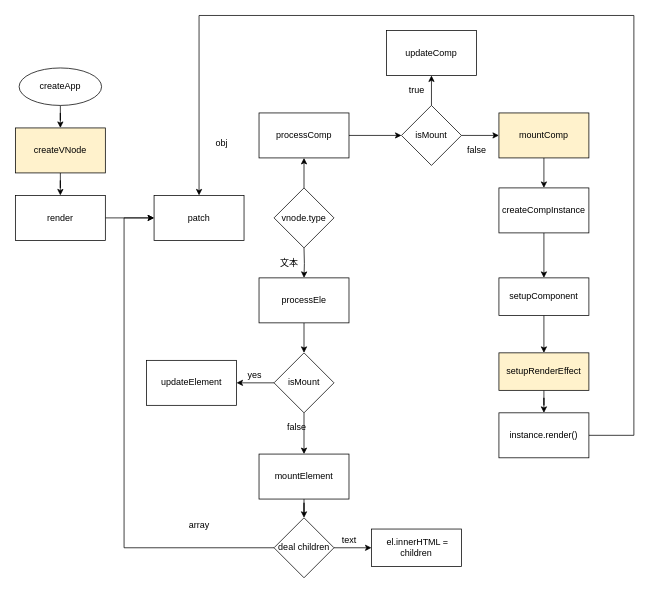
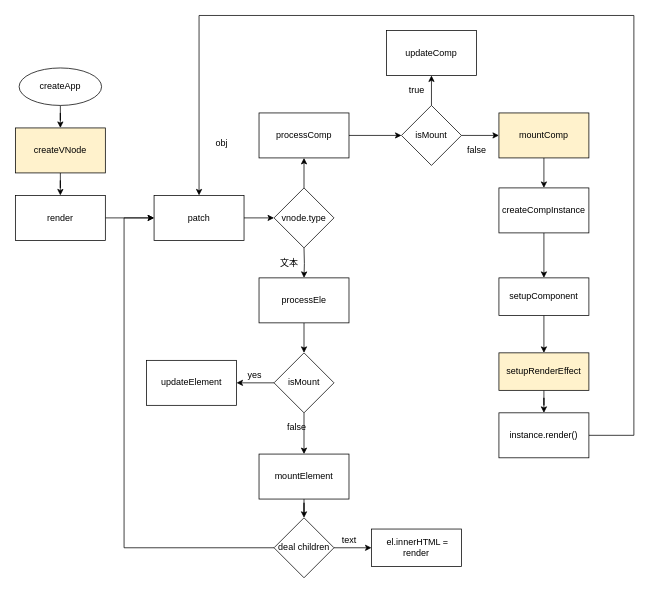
  <mxCell id="0" />
  <mxCell id="1" parent="0" />
  <mxCell id="2" value="" style="edgeStyle=orthogonalEdgeStyle;rounded=0;orthogonalLoop=1;jettySize=auto;html=1;" edge="1" parent="1" source="3" target="5"><mxGeometry relative="1" as="geometry" /></mxCell>
  <mxCell id="3" value="createApp" style="ellipse;whiteSpace=wrap;html=1;" vertex="1" parent="1"><mxGeometry x="25" y="90" width="110" height="50" as="geometry" /></mxCell>
  <mxCell id="4" value="" style="edgeStyle=orthogonalEdgeStyle;rounded=0;orthogonalLoop=1;jettySize=auto;html=1;" edge="1" parent="1" source="5" target="7"><mxGeometry relative="1" as="geometry" /></mxCell>
  <mxCell id="5" value="createVNode" style="whiteSpace=wrap;html=1;fillColor=#fff2cc;" vertex="1" parent="1"><mxGeometry x="20" y="170" width="120" height="60" as="geometry" /></mxCell>
  <mxCell id="6" value="" style="edgeStyle=orthogonalEdgeStyle;rounded=0;orthogonalLoop=1;jettySize=auto;html=1;" edge="1" parent="1" source="7" target="9"><mxGeometry relative="1" as="geometry" /></mxCell>
  <mxCell id="7" value="render" style="whiteSpace=wrap;html=1;" vertex="1" parent="1"><mxGeometry x="20" y="260" width="120" height="60" as="geometry" /></mxCell>
+ <mxCell id="8" value="" style="edgeStyle=orthogonalEdgeStyle;rounded=0;orthogonalLoop=1;jettySize=auto;html=1;" edge="1" parent="1" source="9" target="12"><mxGeometry relative="1" as="geometry" /></mxCell>
  <mxCell id="9" value="patch" style="whiteSpace=wrap;html=1;" vertex="1" parent="1"><mxGeometry x="205" y="260" width="120" height="60" as="geometry" /></mxCell>
  <mxCell id="10" value="" style="edgeStyle=orthogonalEdgeStyle;rounded=0;orthogonalLoop=1;jettySize=auto;html=1;" edge="1" parent="1" source="12" target="14"><mxGeometry relative="1" as="geometry" /></mxCell>
  <mxCell id="11" value="" style="edgeStyle=orthogonalEdgeStyle;rounded=0;orthogonalLoop=1;jettySize=auto;html=1;startArrow=none;" edge="1" parent="1" target="17"><mxGeometry relative="1" as="geometry"><mxPoint x="405" y="330" as="sourcePoint" /></mxGeometry></mxCell>
  <mxCell id="12" value="vnode.type" style="rhombus;whiteSpace=wrap;html=1;" vertex="1" parent="1"><mxGeometry x="365" y="250" width="80" height="80" as="geometry" /></mxCell>
  <mxCell id="13" value="" style="edgeStyle=orthogonalEdgeStyle;rounded=0;orthogonalLoop=1;jettySize=auto;html=1;" edge="1" parent="1" source="14" target="22"><mxGeometry relative="1" as="geometry" /></mxCell>
  <mxCell id="14" value="processComp" style="whiteSpace=wrap;html=1;" vertex="1" parent="1"><mxGeometry x="345" y="150" width="120" height="60" as="geometry" /></mxCell>
  <mxCell id="15" value="obj" style="text;html=1;align=center;verticalAlign=middle;resizable=0;points=[];autosize=1;strokeColor=none;fillColor=none;" vertex="1" parent="1"><mxGeometry x="280" y="180" width="30" height="20" as="geometry" /></mxCell>
  <mxCell id="16" value="" style="edgeStyle=orthogonalEdgeStyle;rounded=0;orthogonalLoop=1;jettySize=auto;html=1;" edge="1" parent="1" source="17" target="30"><mxGeometry relative="1" as="geometry" /></mxCell>
  <mxCell id="17" value="processEle" style="whiteSpace=wrap;html=1;" vertex="1" parent="1"><mxGeometry x="345" y="370" width="120" height="60" as="geometry" /></mxCell>
  <mxCell id="18" value="" style="edgeStyle=orthogonalEdgeStyle;rounded=0;orthogonalLoop=1;jettySize=auto;html=1;endArrow=none;" edge="1" parent="1" source="12"><mxGeometry relative="1" as="geometry"><mxPoint x="405" y="330" as="sourcePoint" /><mxPoint x="405" y="330" as="targetPoint" /><Array as="points"><mxPoint x="405" y="330" /><mxPoint x="405" y="330" /></Array></mxGeometry></mxCell>
  <mxCell id="19" value="文本" style="text;html=1;align=center;verticalAlign=middle;resizable=0;points=[];autosize=1;strokeColor=none;fillColor=none;" vertex="1" parent="1"><mxGeometry x="365" y="340" width="40" height="20" as="geometry" /></mxCell>
  <mxCell id="20" value="" style="edgeStyle=orthogonalEdgeStyle;rounded=0;orthogonalLoop=1;jettySize=auto;html=1;" edge="1" parent="1" source="22" target="24"><mxGeometry relative="1" as="geometry" /></mxCell>
  <mxCell id="21" value="" style="edgeStyle=orthogonalEdgeStyle;rounded=0;orthogonalLoop=1;jettySize=auto;html=1;" edge="1" parent="1" source="22" target="26"><mxGeometry relative="1" as="geometry" /></mxCell>
  <mxCell id="22" value="isMount" style="rhombus;whiteSpace=wrap;html=1;" vertex="1" parent="1"><mxGeometry x="535" y="140" width="80" height="80" as="geometry" /></mxCell>
  <mxCell id="23" value="" style="edgeStyle=orthogonalEdgeStyle;rounded=0;orthogonalLoop=1;jettySize=auto;html=1;" edge="1" parent="1" source="24" target="37"><mxGeometry relative="1" as="geometry" /></mxCell>
  <mxCell id="24" value="mountComp" style="whiteSpace=wrap;html=1;fillColor=#fff2cc;" vertex="1" parent="1"><mxGeometry x="665" y="150" width="120" height="60" as="geometry" /></mxCell>
  <mxCell id="25" value="false" style="text;html=1;align=center;verticalAlign=middle;resizable=0;points=[];autosize=1;strokeColor=none;fillColor=none;" vertex="1" parent="1"><mxGeometry x="615" y="190" width="40" height="20" as="geometry" /></mxCell>
  <mxCell id="26" value="updateComp" style="whiteSpace=wrap;html=1;" vertex="1" parent="1"><mxGeometry x="515" y="40" width="120" height="60" as="geometry" /></mxCell>
  <mxCell id="27" value="true" style="text;html=1;align=center;verticalAlign=middle;resizable=0;points=[];autosize=1;strokeColor=none;fillColor=none;" vertex="1" parent="1"><mxGeometry x="535" y="110" width="40" height="20" as="geometry" /></mxCell>
  <mxCell id="28" value="" style="edgeStyle=orthogonalEdgeStyle;rounded=0;orthogonalLoop=1;jettySize=auto;html=1;" edge="1" parent="1" source="30" target="31"><mxGeometry relative="1" as="geometry" /></mxCell>
  <mxCell id="29" value="" style="edgeStyle=orthogonalEdgeStyle;rounded=0;orthogonalLoop=1;jettySize=auto;html=1;" edge="1" parent="1" source="30" target="34"><mxGeometry relative="1" as="geometry" /></mxCell>
  <mxCell id="30" value="isMount" style="rhombus;whiteSpace=wrap;html=1;" vertex="1" parent="1"><mxGeometry x="365" y="470" width="80" height="80" as="geometry" /></mxCell>
  <mxCell id="31" value="updateElement" style="whiteSpace=wrap;html=1;" vertex="1" parent="1"><mxGeometry x="195" y="480" width="120" height="60" as="geometry" /></mxCell>
  <mxCell id="32" value="yes" style="text;html=1;align=center;verticalAlign=middle;resizable=0;points=[];autosize=1;strokeColor=none;fillColor=none;" vertex="1" parent="1"><mxGeometry x="324" y="490" width="30" height="20" as="geometry" /></mxCell>
  <mxCell id="33" value="" style="edgeStyle=orthogonalEdgeStyle;rounded=0;orthogonalLoop=1;jettySize=auto;html=1;" edge="1" parent="1" source="34" target="46"><mxGeometry relative="1" as="geometry" /></mxCell>
  <mxCell id="34" value="mountElement" style="whiteSpace=wrap;html=1;" vertex="1" parent="1"><mxGeometry x="345" y="605" width="120" height="60" as="geometry" /></mxCell>
  <mxCell id="35" value="false" style="text;html=1;align=center;verticalAlign=middle;resizable=0;points=[];autosize=1;strokeColor=none;fillColor=none;" vertex="1" parent="1"><mxGeometry x="375" y="560" width="40" height="20" as="geometry" /></mxCell>
  <mxCell id="36" value="" style="edgeStyle=orthogonalEdgeStyle;rounded=0;orthogonalLoop=1;jettySize=auto;html=1;" edge="1" parent="1" source="37" target="39"><mxGeometry relative="1" as="geometry" /></mxCell>
  <mxCell id="37" value="createCompInstance" style="whiteSpace=wrap;html=1;" vertex="1" parent="1"><mxGeometry x="665" y="250" width="120" height="60" as="geometry" /></mxCell>
  <mxCell id="38" value="" style="edgeStyle=orthogonalEdgeStyle;rounded=0;orthogonalLoop=1;jettySize=auto;html=1;" edge="1" parent="1" source="39" target="41"><mxGeometry relative="1" as="geometry" /></mxCell>
  <mxCell id="39" value="setupComponent" style="whiteSpace=wrap;html=1;" vertex="1" parent="1"><mxGeometry x="665" y="370" width="120" height="50" as="geometry" /></mxCell>
  <mxCell id="40" value="" style="edgeStyle=orthogonalEdgeStyle;rounded=0;orthogonalLoop=1;jettySize=auto;html=1;" edge="1" parent="1" source="41" target="43"><mxGeometry relative="1" as="geometry" /></mxCell>
  <mxCell id="41" value="setupRenderEffect" style="whiteSpace=wrap;html=1;fillColor=#fff2cc;" vertex="1" parent="1"><mxGeometry x="665" y="470" width="120" height="50" as="geometry" /></mxCell>
  <mxCell id="42" style="edgeStyle=orthogonalEdgeStyle;rounded=0;orthogonalLoop=1;jettySize=auto;html=1;entryX=0.5;entryY=0;entryDx=0;entryDy=0;" edge="1" parent="1" source="43" target="9"><mxGeometry relative="1" as="geometry"><Array as="points"><mxPoint x="845" y="580" /><mxPoint x="845" y="20" /><mxPoint x="265" y="20" /></Array></mxGeometry></mxCell>
  <mxCell id="43" value="instance.render()" style="whiteSpace=wrap;html=1;" vertex="1" parent="1"><mxGeometry x="665" y="550" width="120" height="60" as="geometry" /></mxCell>
  <mxCell id="44" style="edgeStyle=orthogonalEdgeStyle;rounded=0;orthogonalLoop=1;jettySize=auto;html=1;" edge="1" parent="1" source="46" target="9"><mxGeometry relative="1" as="geometry"><Array as="points"><mxPoint x="165" y="730" /><mxPoint x="165" y="290" /></Array></mxGeometry></mxCell>
  <mxCell id="45" value="" style="edgeStyle=orthogonalEdgeStyle;rounded=0;orthogonalLoop=1;jettySize=auto;html=1;" edge="1" parent="1" source="46" target="48"><mxGeometry relative="1" as="geometry" /></mxCell>
  <mxCell id="46" value="deal children" style="rhombus;whiteSpace=wrap;html=1;" vertex="1" parent="1"><mxGeometry x="365" y="690" width="80" height="80" as="geometry" /></mxCell>
- <mxCell id="47" value="array" style="text;html=1;align=center;verticalAlign=middle;resizable=0;points=[];autosize=1;strokeColor=none;fillColor=none;" vertex="1" parent="1"><mxGeometry x="245" y="690" width="40" height="20" as="geometry" /></mxCell>
- <mxCell id="48" value="&amp;nbsp;el.innerHTML = children" style="whiteSpace=wrap;html=1;" vertex="1" parent="1"><mxGeometry x="495" y="705" width="120" height="50" as="geometry" /></mxCell>
+ <mxCell id="48" value="&amp;nbsp;el.innerHTML = render" style="whiteSpace=wrap;html=1;" vertex="1" parent="1"><mxGeometry x="495" y="705" width="120" height="50" as="geometry" /></mxCell>
  <mxCell id="49" value="text" style="text;html=1;align=center;verticalAlign=middle;resizable=0;points=[];autosize=1;strokeColor=none;fillColor=none;" vertex="1" parent="1"><mxGeometry x="450" y="710" width="30" height="20" as="geometry" /></mxCell>
